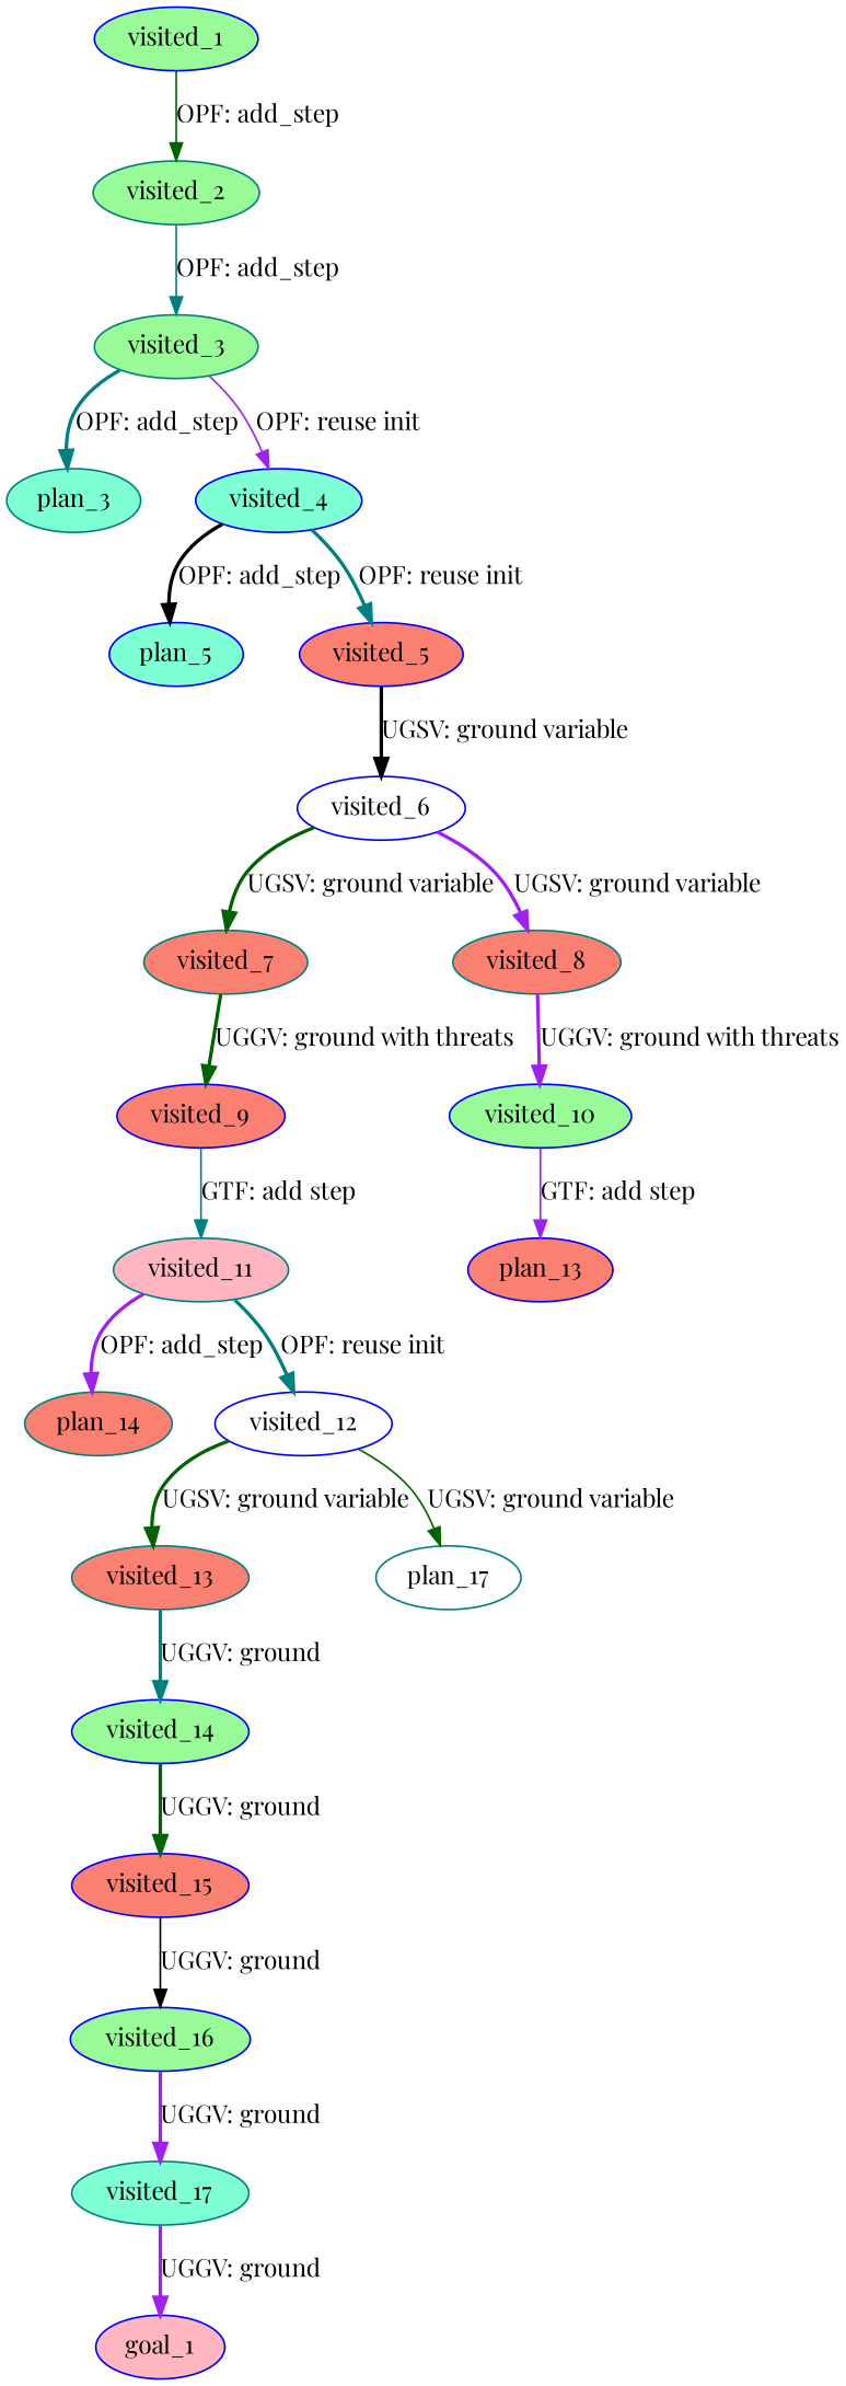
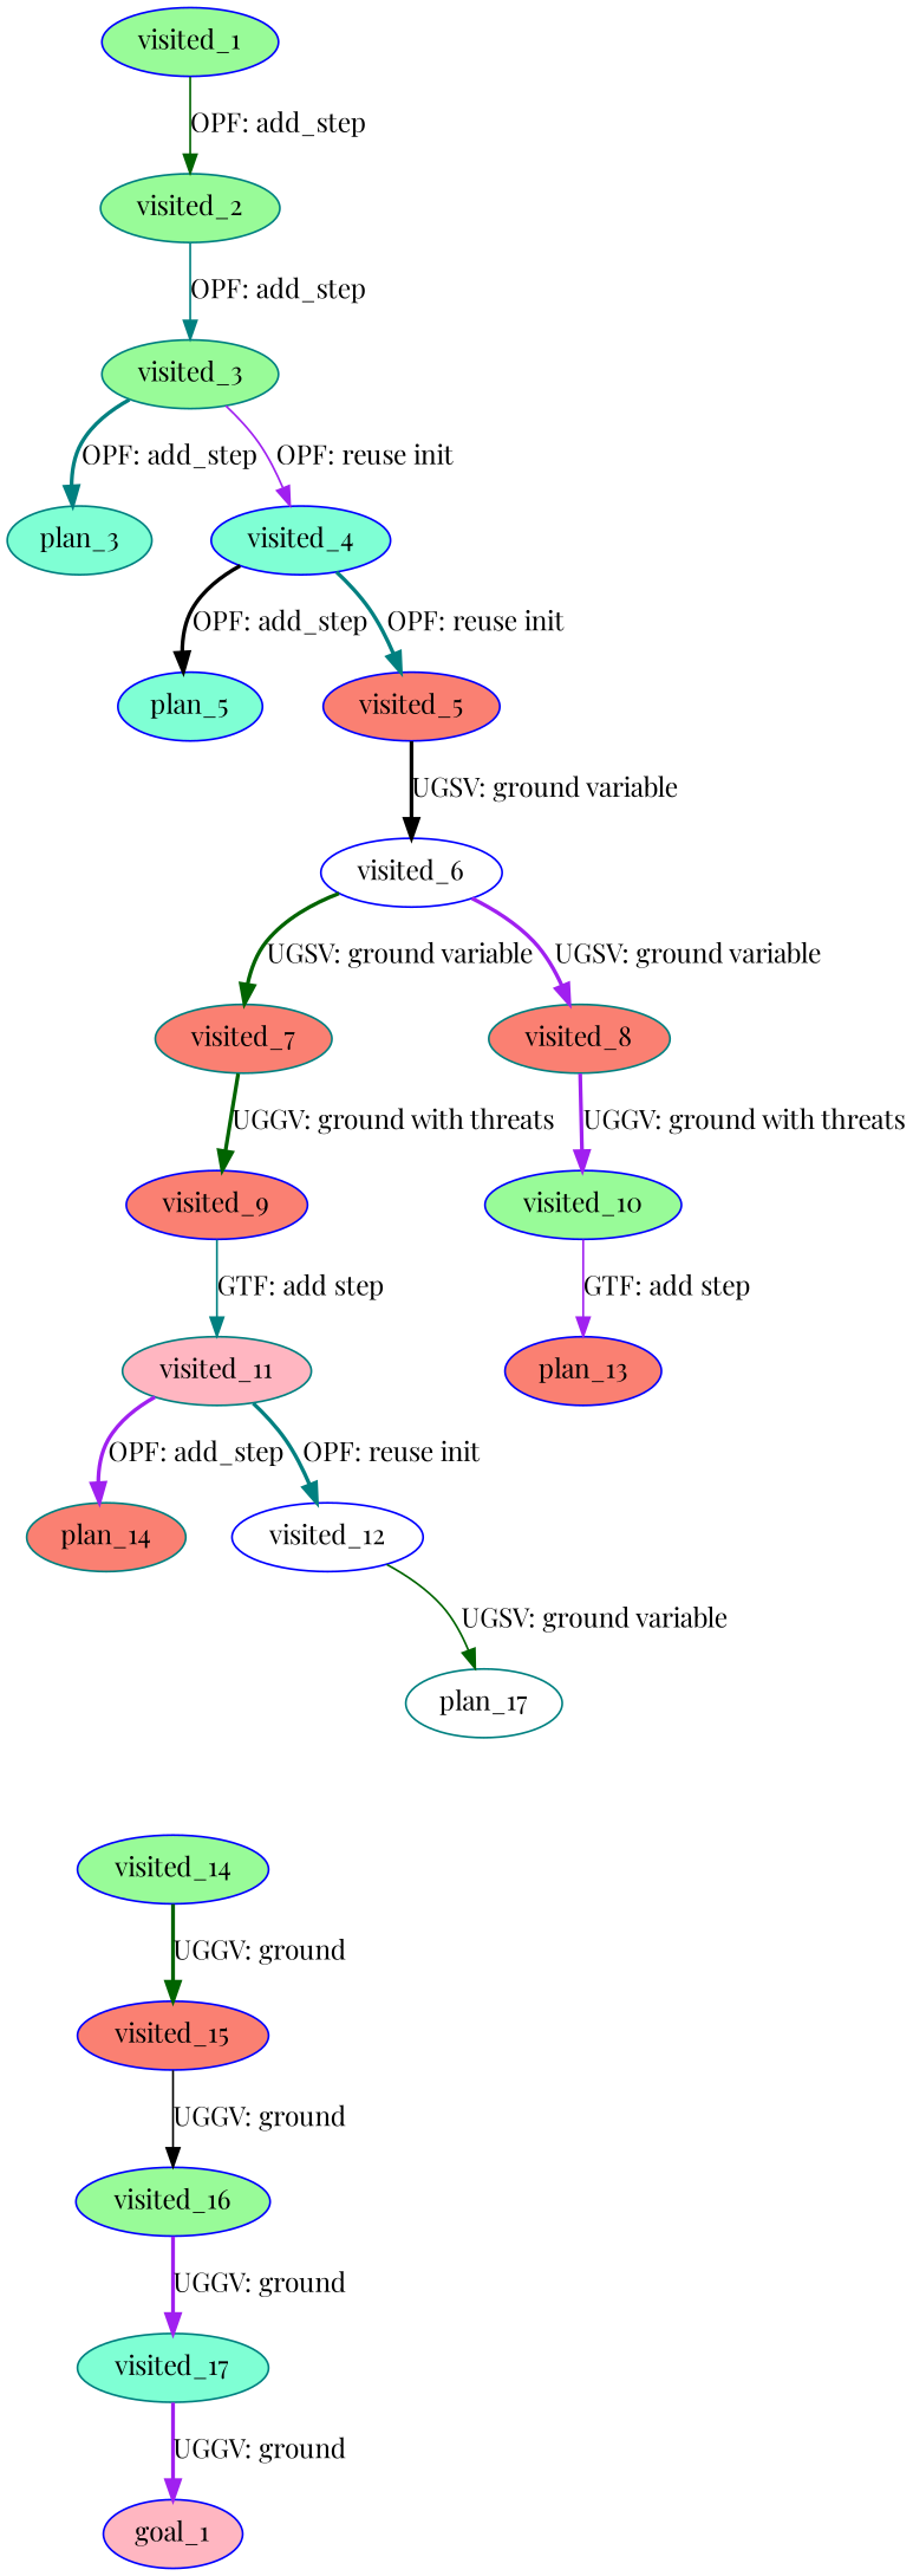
  digraph {
    fontname="Playfair Display"
    node [color=blue fillcolor=salmon fontname="Playfair Display" style=filled]
    edge [color=purple fontname="Playfair Display" style=bold]
    n1 [fillcolor=palegreen label=visited_1]
    n2 [color=teal fillcolor=palegreen label=visited_2]
    n3 [color=teal fillcolor=palegreen label=visited_3]
    n4 [color=teal fillcolor=aquamarine label=plan_3]
    n5 [fillcolor=aquamarine label=visited_4]
    n6 [fillcolor=aquamarine label=plan_5]
    n7 [label=visited_5]
    n8 [fillcolor=white label=visited_6]
    n9 [color=teal label=visited_7]
    n10 [color=teal label=visited_8]
    n11 [label=visited_9]
    n12 [fillcolor=palegreen label=visited_10]
    n13 [color=teal fillcolor=lightpink label=visited_11]
    n14 [label=plan_13]
    n15 [color=teal label=plan_14]
    n16 [fillcolor=white label=visited_12]
-   n17 [color=teal label=visited_13]
    n18 [color=teal fillcolor=white label=plan_17]
    n19 [fillcolor=palegreen label=visited_14]
    n20 [label=visited_15]
    n21 [fillcolor=palegreen label=visited_16]
    n22 [color=teal fillcolor=aquamarine label=visited_17]
    n23 [fillcolor=lightpink label=goal_1]
    n1 -> n2 [color=darkgreen label="OPF: add_step" style=solid]
    n2 -> n3 [color=teal label="OPF: add_step" style=solid]
    n3 -> n4 [color=teal label="OPF: add_step"]
    n3 -> n5 [label="OPF: reuse init" style=solid]
    n5 -> n6 [color=black label="OPF: add_step"]
    n5 -> n7 [color=teal label="OPF: reuse init"]
    n7 -> n8 [color=black label="UGSV: ground variable"]
    n8 -> n9 [color=darkgreen label="UGSV: ground variable"]
    n8 -> n10 [label="UGSV: ground variable"]
    n9 -> n11 [color=darkgreen label="UGGV: ground with threats"]
    n10 -> n12 [label="UGGV: ground with threats"]
    n11 -> n13 [color=teal label="GTF: add step" style=solid]
    n12 -> n14 [label="GTF: add step" style=solid]
    n13 -> n15 [label="OPF: add_step"]
    n13 -> n16 [color=teal label="OPF: reuse init"]
-   n16 -> n17 [color=darkgreen label="UGSV: ground variable"]
    n16 -> n18 [color=darkgreen label="UGSV: ground variable" style=solid]
-   n17 -> n19 [color=teal label="UGGV: ground"]
    n19 -> n20 [color=darkgreen label="UGGV: ground"]
    n20 -> n21 [color=black label="UGGV: ground" style=solid]
    n21 -> n22 [label="UGGV: ground"]
    n22 -> n23 [label="UGGV: ground"]
  }
